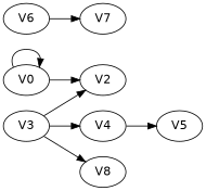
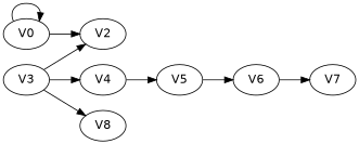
  digraph {
    fontname="DejaVu Sans"
    rankdir=LR
    node [fontname="DejaVu Sans"]
    edge [fontname="DejaVu Sans"]
    n1 [label=V0]
    V2
    V3
    V4
    V8
    V5
    V6
    V7
    n1 -> n1
    n1 -> V2
    V3 -> V2
    V3 -> V4
    V3 -> V8
    V4 -> V5
+   V5 -> V6
    V6 -> V7
  }
